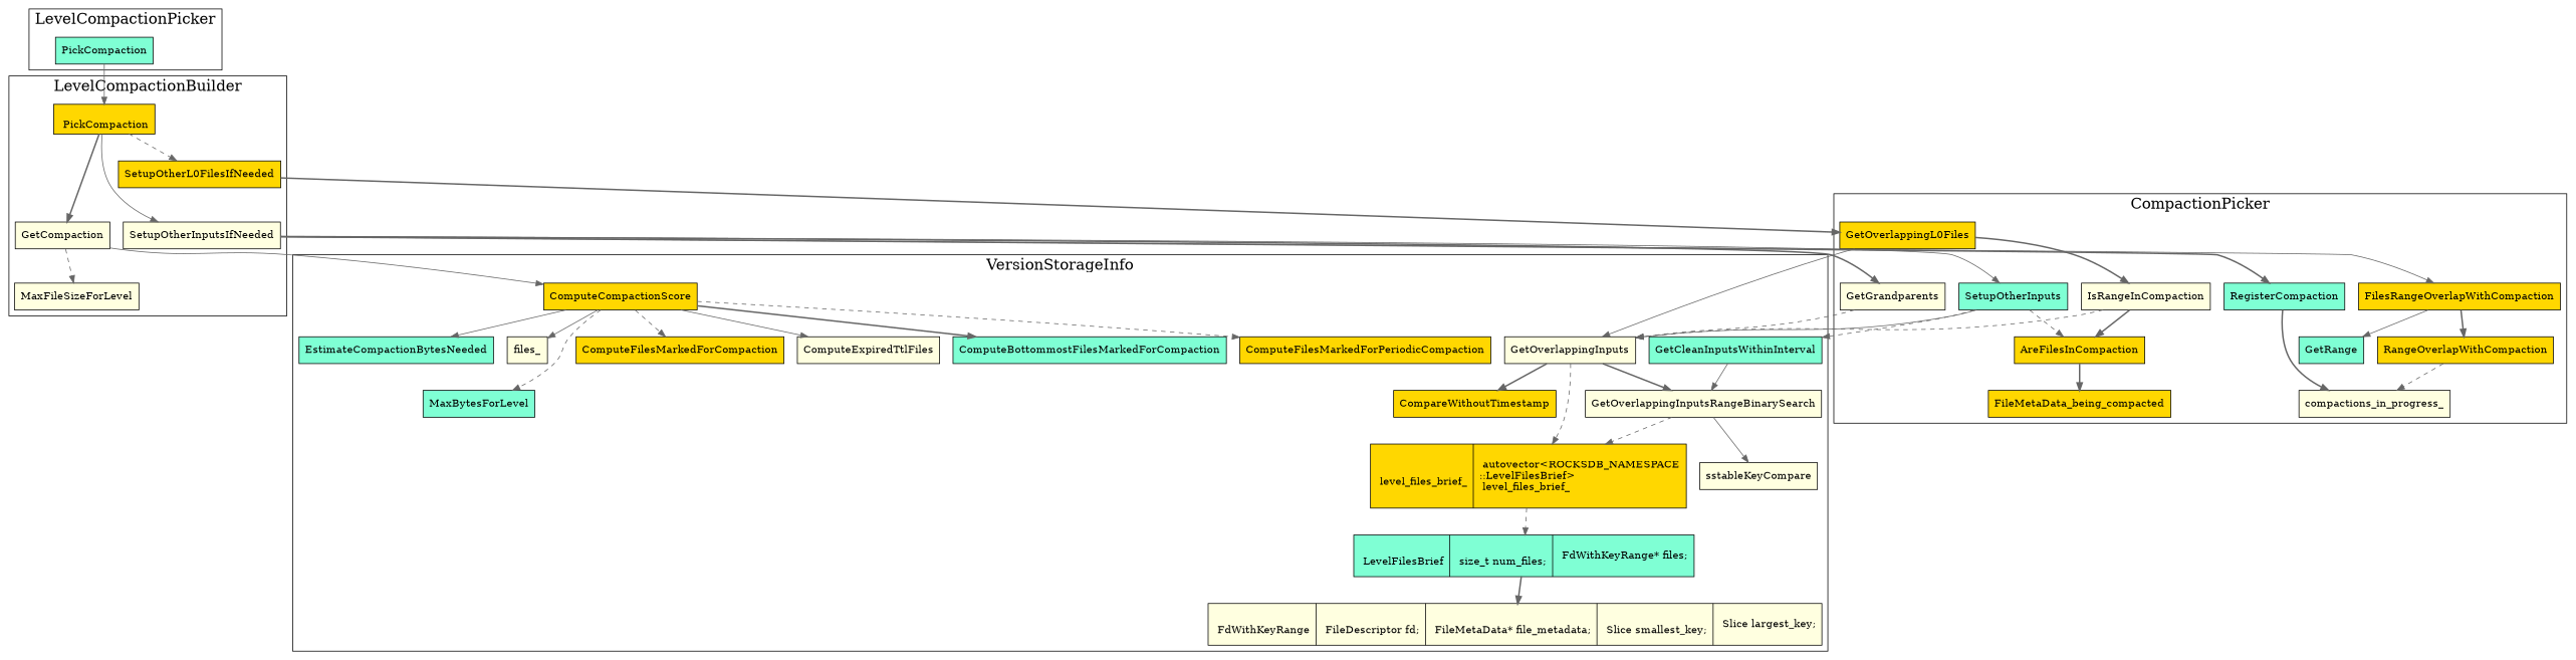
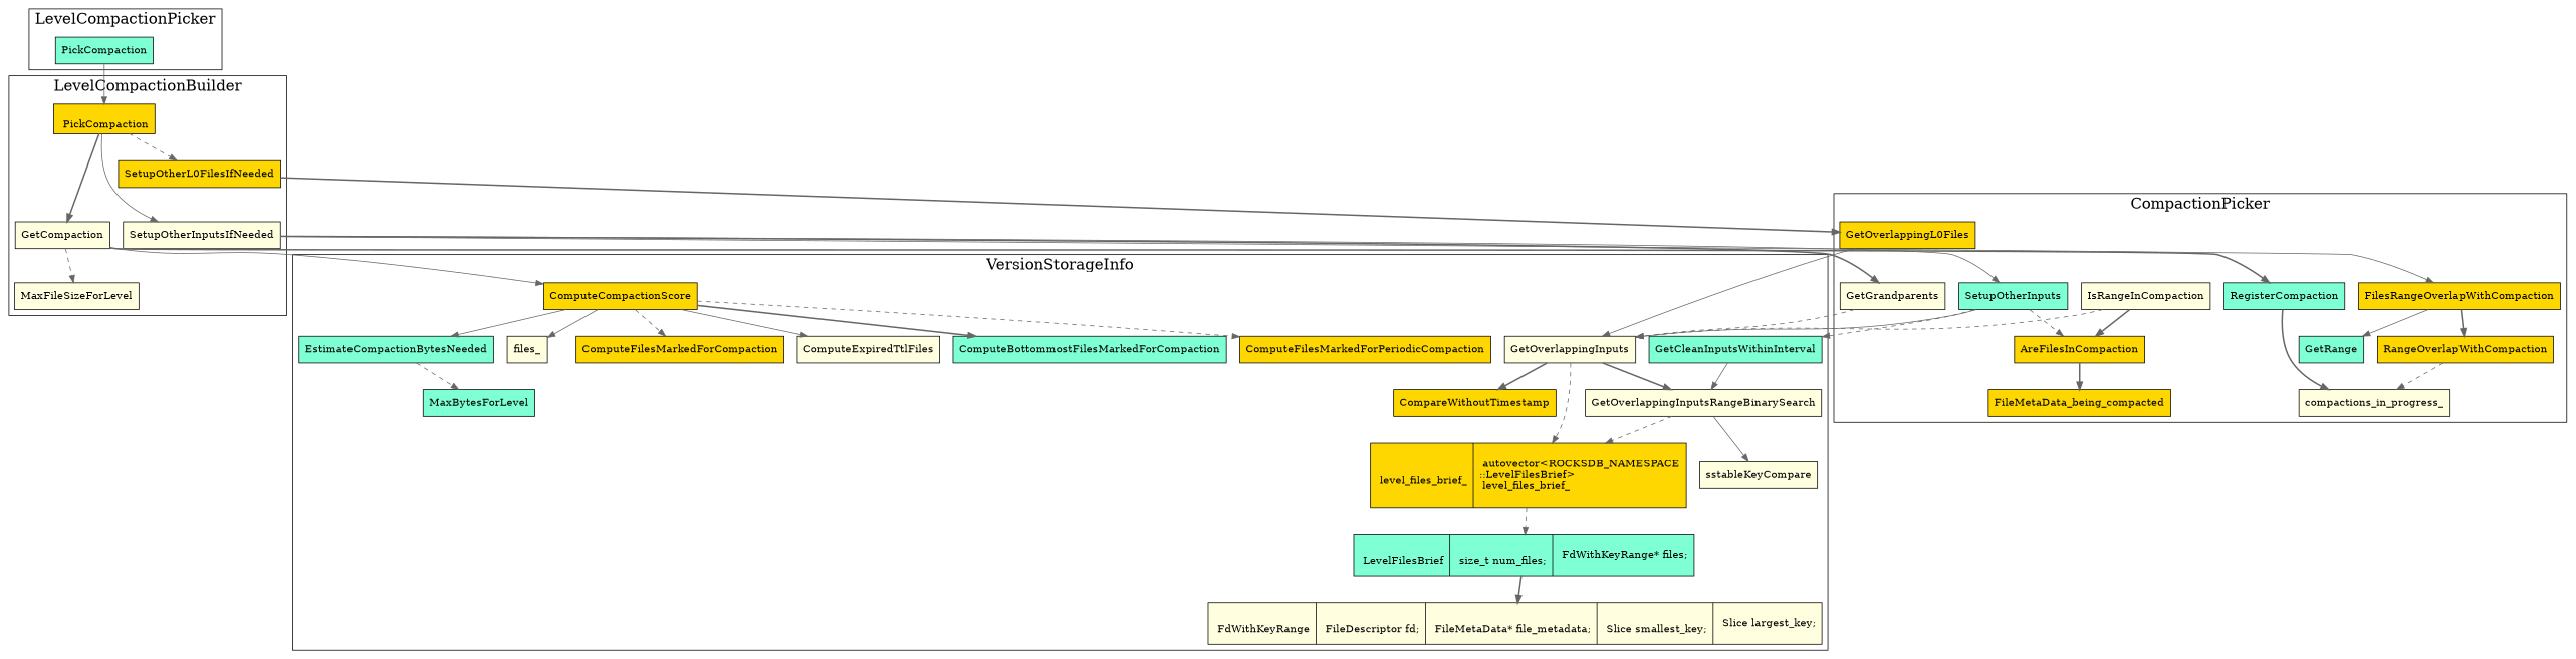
  digraph {
    newrank=true
    rankdir=TB
    node [fillcolor=lightyellow shape=box style=filled]
    edge [color=gray40 style=bold]
    GetOverlappingInputs
    GetOverlappingInputsRangeBinarySearch
    n3 [fillcolor=gold label="{{\n        level_files_brief_|\n          autovector\<ROCKSDB_NAMESPACE\l::LevelFilesBrief\>\l level_files_brief_\l\n      }}" shape=record]
    CompareWithoutTimestamp [fillcolor=gold]
    sstableKeyCompare
    n6 [fillcolor=aquamarine label="{{\n        LevelFilesBrief|\n          size_t num_files;\l|\n          FdWithKeyRange* files;\l\n      }}" shape=record]
    GetCleanInputsWithinInterval [fillcolor=aquamarine]
    n8 [label="{{\n        FdWithKeyRange|\n          FileDescriptor fd;\l|\n          FileMetaData* file_metadata;\l|\n          Slice smallest_key;\l|\n          Slice largest_key;\l\n      }}" shape=record]
    ComputeCompactionScore [fillcolor=gold]
    files_
    MaxBytesForLevel [fillcolor=aquamarine]
    ComputeFilesMarkedForCompaction [fillcolor=gold]
    ComputeExpiredTtlFiles
    ComputeBottommostFilesMarkedForCompaction [fillcolor=aquamarine]
    ComputeFilesMarkedForPeriodicCompaction [fillcolor=gold]
    EstimateCompactionBytesNeeded [fillcolor=aquamarine]
    SetupOtherInputs [fillcolor=aquamarine]
    AreFilesInCompaction [fillcolor=gold]
    FileMetaData_being_compacted [fillcolor=gold]
    GetOverlappingL0Files [fillcolor=gold]
    IsRangeInCompaction
    FilesRangeOverlapWithCompaction [fillcolor=gold]
    GetRange [fillcolor=aquamarine]
    RangeOverlapWithCompaction [fillcolor=gold]
    compactions_in_progress_
    GetGrandparents
    RegisterCompaction [fillcolor=aquamarine]
    n28 [fillcolor=gold label="{{\n        PickCompaction\n      }}" shape=record]
    SetupOtherL0FilesIfNeeded [fillcolor=gold]
    SetupOtherInputsIfNeeded
    GetCompaction
    MaxFileSizeForLevel
    PickCompaction [fillcolor=aquamarine]
    subgraph cluster_1 {
      fontsize=20
      label=VersionStorageInfo
      GetOverlappingInputs
      GetOverlappingInputsRangeBinarySearch
      n3
      CompareWithoutTimestamp
      sstableKeyCompare
      n6
      GetCleanInputsWithinInterval
      n8
      ComputeCompactionScore
      files_
      MaxBytesForLevel
      ComputeFilesMarkedForCompaction
      ComputeExpiredTtlFiles
      ComputeBottommostFilesMarkedForCompaction
      ComputeFilesMarkedForPeriodicCompaction
      EstimateCompactionBytesNeeded
    }
    subgraph cluster_2 {
      fontsize=20
      label=CompactionPicker
      SetupOtherInputs
      AreFilesInCompaction
      FileMetaData_being_compacted
      GetOverlappingL0Files
      IsRangeInCompaction
      FilesRangeOverlapWithCompaction
      GetRange
      RangeOverlapWithCompaction
      compactions_in_progress_
      GetGrandparents
      RegisterCompaction
    }
    subgraph cluster_3 {
      fontsize=20
      label=LevelCompactionBuilder
      n28
      SetupOtherL0FilesIfNeeded
      SetupOtherInputsIfNeeded
      GetCompaction
      MaxFileSizeForLevel
    }
    subgraph cluster_4 {
      fontsize=20
      label=LevelCompactionPicker
      PickCompaction
    }
    GetOverlappingInputs -> GetOverlappingInputsRangeBinarySearch
    GetOverlappingInputs -> n3 [style=dashed]
    GetOverlappingInputs -> CompareWithoutTimestamp
    GetOverlappingInputsRangeBinarySearch -> n3 [style=dashed]
    GetOverlappingInputsRangeBinarySearch -> sstableKeyCompare [style=solid]
    n3 -> n6 [style=dashed]
    n6 -> n8
    GetCleanInputsWithinInterval -> GetOverlappingInputsRangeBinarySearch [style=solid]
    ComputeCompactionScore -> files_ [style=solid]
-   ComputeCompactionScore -> MaxBytesForLevel [style=dashed]
+   EstimateCompactionBytesNeeded -> MaxBytesForLevel [style=dashed]
    ComputeCompactionScore -> ComputeFilesMarkedForCompaction [style=dashed]
    ComputeCompactionScore -> ComputeExpiredTtlFiles [style=solid]
    ComputeCompactionScore -> ComputeBottommostFilesMarkedForCompaction
    ComputeCompactionScore -> ComputeFilesMarkedForPeriodicCompaction [style=dashed]
    ComputeCompactionScore -> EstimateCompactionBytesNeeded [style=solid]
    SetupOtherInputs -> GetOverlappingInputs [style=solid]
    SetupOtherInputs -> GetCleanInputsWithinInterval [style=dashed]
    SetupOtherInputs -> AreFilesInCompaction [style=dashed]
    AreFilesInCompaction -> FileMetaData_being_compacted
    GetOverlappingL0Files -> GetOverlappingInputs [style=solid]
-   GetOverlappingL0Files -> IsRangeInCompaction
    IsRangeInCompaction -> GetOverlappingInputs [style=dashed]
    IsRangeInCompaction -> AreFilesInCompaction
    FilesRangeOverlapWithCompaction -> GetRange [style=solid]
    FilesRangeOverlapWithCompaction -> RangeOverlapWithCompaction
    RangeOverlapWithCompaction -> compactions_in_progress_ [style=dashed]
    GetGrandparents -> GetOverlappingInputs [style=dashed]
    RegisterCompaction -> compactions_in_progress_
    n28 -> SetupOtherL0FilesIfNeeded [style=dashed]
    n28 -> SetupOtherInputsIfNeeded [style=solid]
    n28 -> GetCompaction
    SetupOtherL0FilesIfNeeded -> GetOverlappingL0Files
    SetupOtherInputsIfNeeded -> SetupOtherInputs [style=solid]
    SetupOtherInputsIfNeeded -> FilesRangeOverlapWithCompaction [style=solid]
    SetupOtherInputsIfNeeded -> GetGrandparents
    GetCompaction -> ComputeCompactionScore [style=solid]
-   SetupOtherInputsIfNeeded -> RegisterCompaction
+   GetCompaction -> RegisterCompaction
    GetCompaction -> MaxFileSizeForLevel [style=dashed]
    PickCompaction -> n28 [style=solid]
  }
